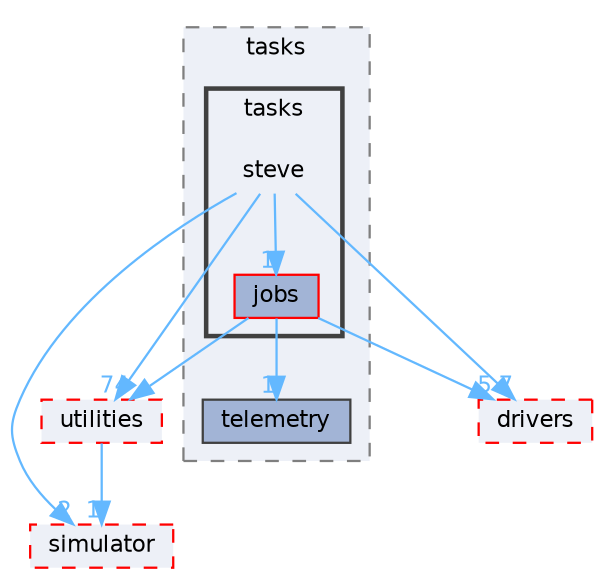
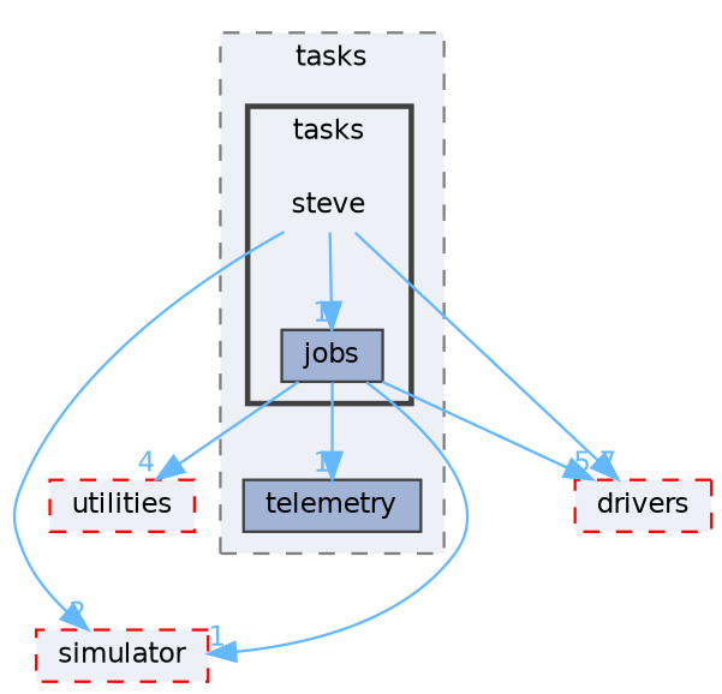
  digraph {
    compound=true
    node [fontname=Helvetica fontsize=10 shape=box color=red fillcolor="#edf0f7" style="filled,dashed"]
    edge [color=steelblue1 fontcolor=steelblue1 fontname=Helvetica fontsize=10 headlabel=1 labeldistance=1.5 labelfontname=Helvetica labelfontsize=10]
    n1 [height=0.2 label=steve shape=plaintext width=0.4 color="" fillcolor="" style=""]
-   n2 [fillcolor="#a2b4d6" height=0.2 label=jobs style=filled width=0.4]
+   n2 [color=grey25 fillcolor="#a2b4d6" height=0.2 label=jobs style=filled width=0.4]
    n3 [color=grey25 fillcolor="#a2b4d6" height=0.2 label=telemetry style=filled width=0.4]
    n4 [height=0.2 label=simulator width=0.4]
    n5 [height=0.2 label=drivers width=0.4]
    n6 [height=0.2 label=utilities width=0.4]
    subgraph cluster_1 {
      bgcolor="#edf0f7"
      fontname=Helvetica
      fontsize=10
      label=tasks
      pencolor=grey50
      style="filled,dashed"
      n3
      subgraph cluster_2 {
        bgcolor="#edf0f7"
        fontname=Helvetica
        fontsize=10
        pencolor=grey25
        style="filled,bold"
        n1
        n2
      }
    }
    n1 -> n2
    n1 -> n4 [headlabel=2]
    n1 -> n5 [headlabel=7]
-   n1 -> n6 [headlabel=7]
    n2 -> n3
-   n6 -> n4
+   n2 -> n4
    n2 -> n5 [headlabel=5]
    n2 -> n6 [headlabel=4]
  }
